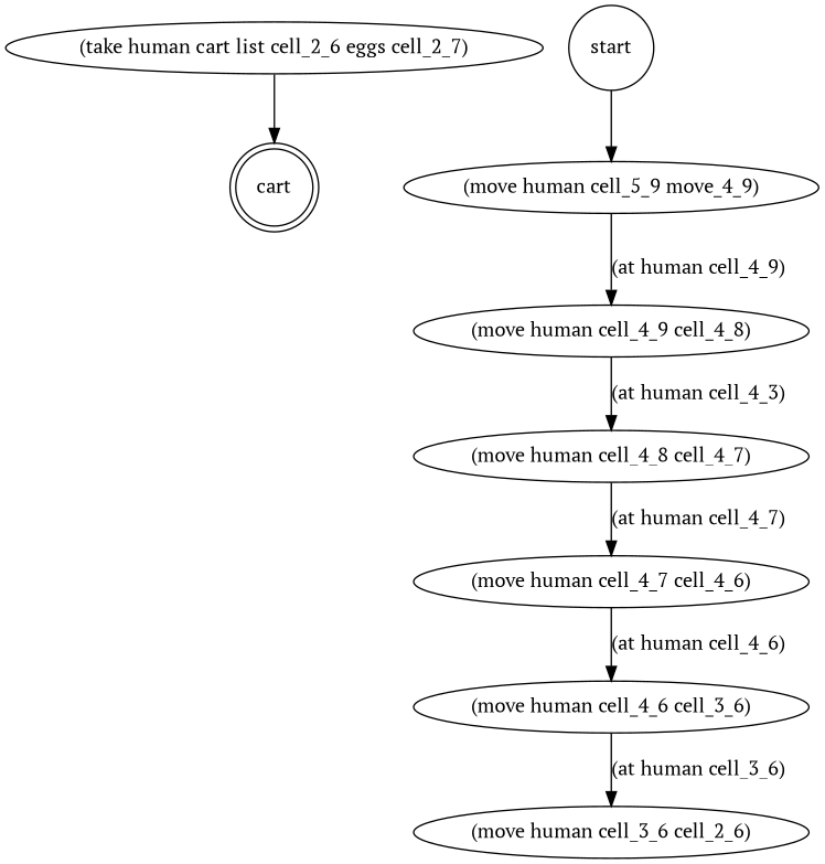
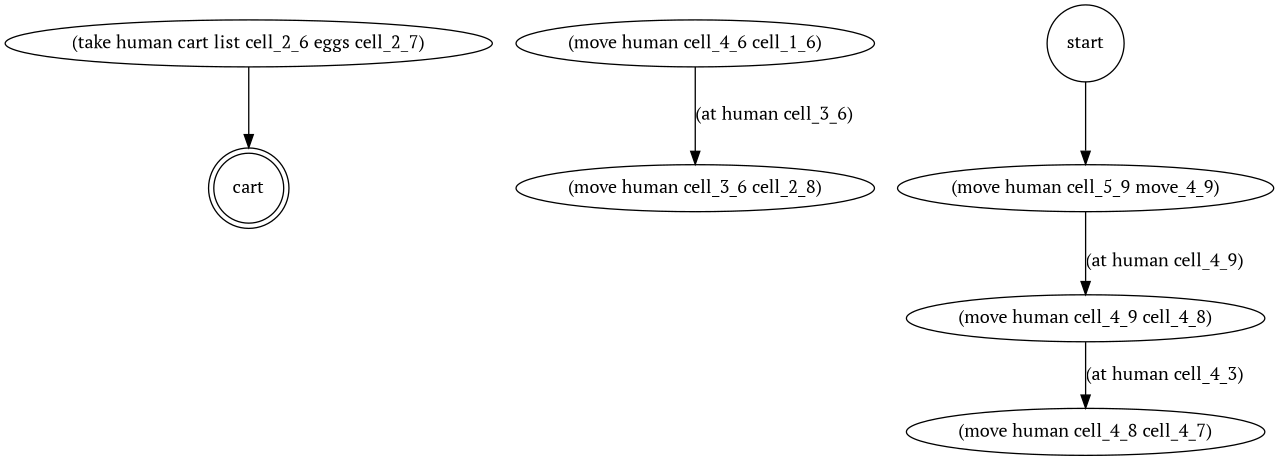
  strict digraph {
    fontname="PT Serif"
    node [fontname="PT Serif" shape=ellipse]
    edge [fontname="PT Serif"]
    n1 [label=cart peripheries=2 shape=circle]
    "(take human cart list cell_2_6 eggs cell_2_7)"
-   "(move human cell_4_6 cell_3_6)"
-   "(move human cell_3_6 cell_2_6)"
-   "(move human cell_4_7 cell_4_6)"
+   "(move human cell_4_6 cell_3_6)" [label="(move human cell_4_6 cell_1_6)"]
+   "(move human cell_3_6 cell_2_6)" [label="(move human cell_3_6 cell_2_8)"]
    "(move human cell_4_8 cell_4_7)"
    "(move human cell_4_9 cell_4_8)"
    n8 [label="(move human cell_5_9 move_4_9)"]
    n9 [label=start peripheries=1 shape=circle]
    "(take human cart list cell_2_6 eggs cell_2_7)" -> n1
    "(move human cell_4_6 cell_3_6)" -> "(move human cell_3_6 cell_2_6)" [label="(at human cell_3_6)"]
-   "(move human cell_4_7 cell_4_6)" -> "(move human cell_4_6 cell_3_6)" [label="(at human cell_4_6)"]
-   "(move human cell_4_8 cell_4_7)" -> "(move human cell_4_7 cell_4_6)" [label="(at human cell_4_7)"]
    "(move human cell_4_9 cell_4_8)" -> "(move human cell_4_8 cell_4_7)" [label="(at human cell_4_3)"]
    n8 -> "(move human cell_4_9 cell_4_8)" [label="(at human cell_4_9)"]
    n9 -> n8
  }
